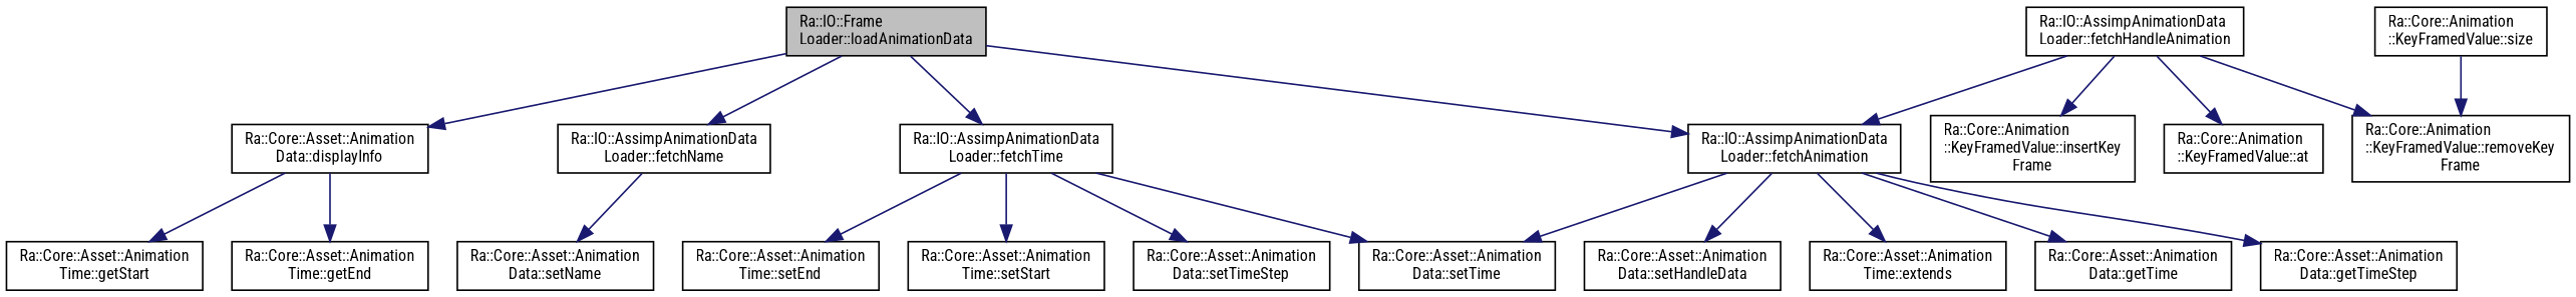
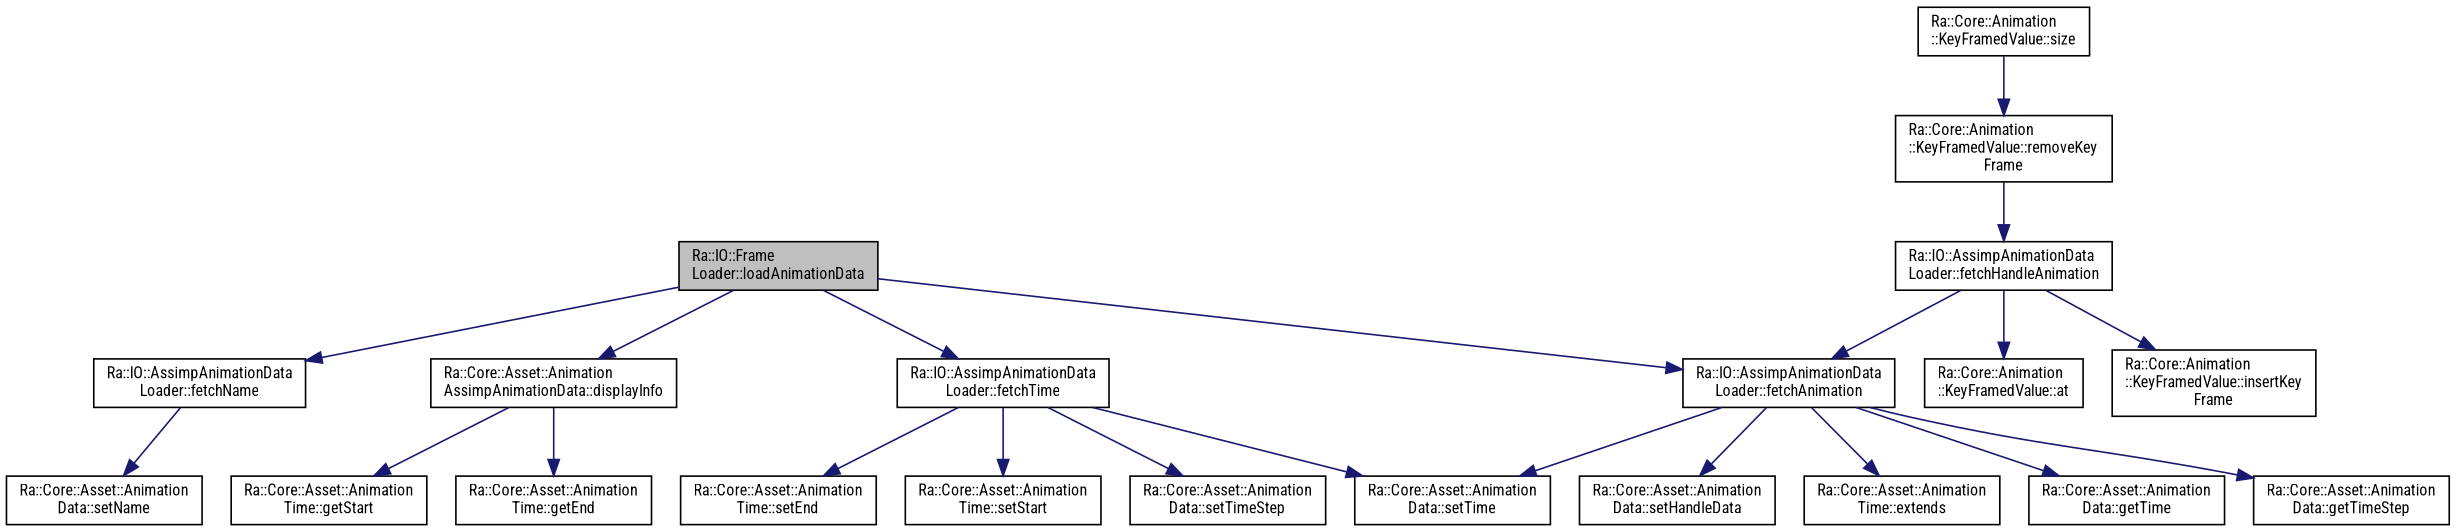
  digraph {
    fontname="Roboto Condensed"
    rankdir=TB
    node [color=black fillcolor=white fontname="Roboto Condensed" fontsize=10 shape=record style=filled]
    edge [color=midnightblue fontname="Roboto Condensed" fontsize=10 labelfontname=Helvetica labelfontsize=10 style=solid]
    n1 [fillcolor=grey75 fontcolor=black height=0.2 label="Ra::IO::Frame\lLoader::loadAnimationData" width=0.4]
-   n2 [height=0.2 label="Ra::Core::Asset::Animation\lData::displayInfo" width=0.4]
+   n2 [height=0.2 label="Ra::Core::Asset::Animation\lAssimpAnimationData::displayInfo" width=0.4]
    n3 [height=0.2 label="Ra::IO::AssimpAnimationData\lLoader::fetchAnimation" width=0.4]
    n4 [height=0.2 label="Ra::IO::AssimpAnimationData\lLoader::fetchName" width=0.4]
    n5 [height=0.2 label="Ra::IO::AssimpAnimationData\lLoader::fetchTime" width=0.4]
    n6 [height=0.2 label="Ra::Core::Asset::Animation\lTime::getEnd" width=0.4]
    n7 [height=0.2 label="Ra::Core::Asset::Animation\lTime::getStart" width=0.4]
    n8 [height=0.2 label="Ra::Core::Asset::Animation\lTime::extends" width=0.4]
    n9 [height=0.2 label="Ra::Core::Asset::Animation\lData::getTime" width=0.4]
    n10 [height=0.2 label="Ra::Core::Asset::Animation\lData::getTimeStep" width=0.4]
    n11 [height=0.2 label="Ra::Core::Asset::Animation\lData::setHandleData" width=0.4]
    n12 [height=0.2 label="Ra::Core::Asset::Animation\lData::setTime" width=0.4]
    n13 [height=0.2 label="Ra::Core::Asset::Animation\lData::setName" width=0.4]
    n14 [height=0.2 label="Ra::Core::Asset::Animation\lTime::setEnd" width=0.4]
    n15 [height=0.2 label="Ra::Core::Asset::Animation\lTime::setStart" width=0.4]
    n16 [height=0.2 label="Ra::Core::Asset::Animation\lData::setTimeStep" width=0.4]
    n17 [height=0.2 label="Ra::IO::AssimpAnimationData\lLoader::fetchHandleAnimation" width=0.4]
    n18 [height=0.2 label="Ra::Core::Animation\l::KeyFramedValue::at" width=0.4]
    n19 [height=0.2 label="Ra::Core::Animation\l::KeyFramedValue::insertKey\lFrame" width=0.4]
    n20 [height=0.2 label="Ra::Core::Animation\l::KeyFramedValue::removeKey\lFrame" width=0.4]
    n21 [height=0.2 label="Ra::Core::Animation\l::KeyFramedValue::size" width=0.4]
    n1 -> n2
    n1 -> n3
    n1 -> n4
    n1 -> n5
    n2 -> n6
    n2 -> n7
    n3 -> n8
    n3 -> n9
    n3 -> n10
    n3 -> n11
    n3 -> n12
    n4 -> n13
    n5 -> n12
    n5 -> n14
    n5 -> n15
    n5 -> n16
    n17 -> n3
    n17 -> n18
    n17 -> n19
-   n17 -> n20
+   n20 -> n17
    n21 -> n20
  }
